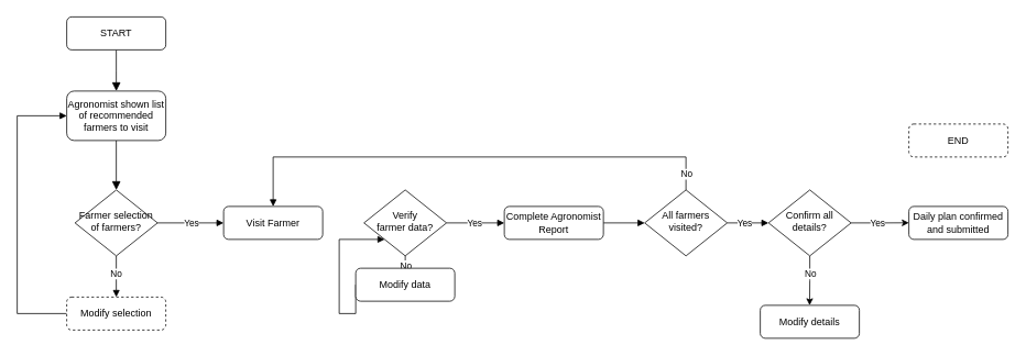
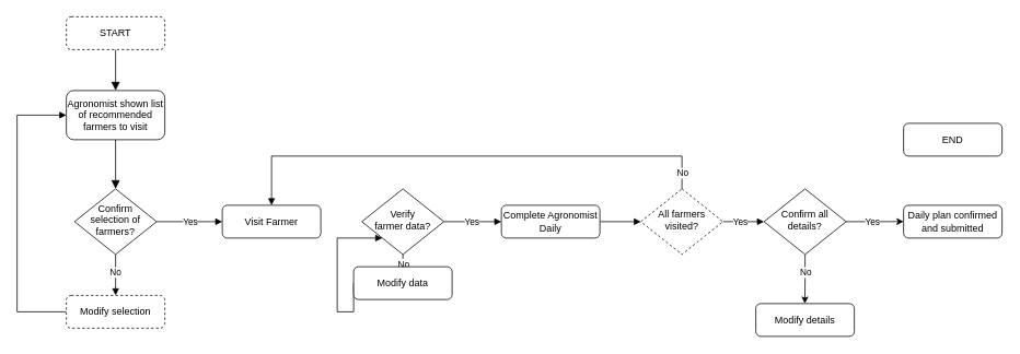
  <mxCell id="0" />
  <mxCell id="1" parent="0" />
  <mxCell id="2" value="" style="rounded=0;html=1;jettySize=auto;orthogonalLoop=1;fontSize=11;endArrow=block;endFill=1;endSize=8;strokeWidth=1;shadow=0;labelBackgroundColor=none;edgeStyle=orthogonalEdgeStyle;" edge="1" parent="1" source="3"><mxGeometry relative="1" as="geometry"><mxPoint x="140" y="110" as="targetPoint" /></mxGeometry></mxCell>
- <mxCell id="3" value="START" style="rounded=1;whiteSpace=wrap;html=1;fontSize=12;glass=0;strokeWidth=1;shadow=0;" vertex="1" parent="1"><mxGeometry x="80" y="20" width="120" height="40" as="geometry" /></mxCell>
+ <mxCell id="3" value="START" style="rounded=1;whiteSpace=wrap;html=1;fontSize=12;glass=0;strokeWidth=1;shadow=0;dashed=1;" vertex="1" parent="1"><mxGeometry x="80" y="20" width="120" height="40" as="geometry" /></mxCell>
  <mxCell id="4" value="" style="rounded=0;html=1;jettySize=auto;orthogonalLoop=1;fontSize=11;endArrow=block;endFill=1;endSize=8;strokeWidth=1;shadow=0;labelBackgroundColor=none;edgeStyle=orthogonalEdgeStyle;exitX=0.5;exitY=1;exitDx=0;exitDy=0;" edge="1" parent="1" source="13" target="9"><mxGeometry y="30" relative="1" as="geometry"><mxPoint as="offset" /><mxPoint x="140" y="190" as="sourcePoint" /></mxGeometry></mxCell>
  <mxCell id="5" style="edgeStyle=orthogonalEdgeStyle;rounded=0;orthogonalLoop=1;jettySize=auto;html=1;exitX=0.5;exitY=1;exitDx=0;exitDy=0;endArrow=block;endFill=1;" edge="1" parent="1" source="9" target="12"><mxGeometry relative="1" as="geometry" /></mxCell>
  <mxCell id="6" value="No" style="edgeLabel;html=1;align=center;verticalAlign=middle;resizable=0;points=[];" vertex="1" connectable="0" parent="5"><mxGeometry x="-0.16" y="-1" relative="1" as="geometry"><mxPoint as="offset" /></mxGeometry></mxCell>
  <mxCell id="7" style="edgeStyle=orthogonalEdgeStyle;rounded=0;orthogonalLoop=1;jettySize=auto;html=1;exitX=1;exitY=0.5;exitDx=0;exitDy=0;endArrow=block;endFill=1;" edge="1" parent="1" source="9" target="10"><mxGeometry relative="1" as="geometry" /></mxCell>
  <mxCell id="8" value="Yes" style="edgeLabel;html=1;align=center;verticalAlign=middle;resizable=0;points=[];" vertex="1" connectable="0" parent="7"><mxGeometry x="0.3" y="3" relative="1" as="geometry"><mxPoint x="-12" y="3" as="offset" /></mxGeometry></mxCell>
- <mxCell id="9" value="Farmer selection of farmers?" style="rhombus;whiteSpace=wrap;html=1;shadow=0;fontFamily=Helvetica;fontSize=12;align=center;strokeWidth=1;spacing=6;spacingTop=-4;" vertex="1" parent="1"><mxGeometry x="90" y="230" width="100" height="80" as="geometry" /></mxCell>
+ <mxCell id="9" value="Confirm selection of farmers?" style="rhombus;whiteSpace=wrap;html=1;shadow=0;fontFamily=Helvetica;fontSize=12;align=center;strokeWidth=1;spacing=6;spacingTop=-4;" vertex="1" parent="1"><mxGeometry x="90" y="230" width="100" height="80" as="geometry" /></mxCell>
  <mxCell id="10" value="Visit Farmer" style="rounded=1;whiteSpace=wrap;html=1;fontSize=12;glass=0;strokeWidth=1;shadow=0;" vertex="1" parent="1"><mxGeometry x="270" y="250" width="120" height="40" as="geometry" /></mxCell>
  <mxCell id="11" style="edgeStyle=orthogonalEdgeStyle;rounded=0;orthogonalLoop=1;jettySize=auto;html=1;entryX=0;entryY=0.5;entryDx=0;entryDy=0;exitX=0;exitY=0.5;exitDx=0;exitDy=0;endArrow=block;endFill=1;" edge="1" parent="1" source="12" target="13"><mxGeometry relative="1" as="geometry"><Array as="points"><mxPoint x="20" y="380" /><mxPoint x="20" y="140" /></Array></mxGeometry></mxCell>
  <mxCell id="12" value="Modify selection" style="rounded=1;whiteSpace=wrap;html=1;fontSize=12;glass=0;strokeWidth=1;shadow=0;dashed=1;" vertex="1" parent="1"><mxGeometry x="80" y="360" width="120" height="40" as="geometry" /></mxCell>
  <mxCell id="13" value="Agronomist shown list of recommended farmers to visit" style="rounded=1;whiteSpace=wrap;html=1;fontSize=12;glass=0;strokeWidth=1;shadow=0;" vertex="1" parent="1"><mxGeometry x="80" y="110" width="120" height="60" as="geometry" /></mxCell>
  <mxCell id="14" style="edgeStyle=orthogonalEdgeStyle;rounded=0;orthogonalLoop=1;jettySize=auto;html=1;exitX=0.5;exitY=1;exitDx=0;exitDy=0;entryX=0.5;entryY=0;entryDx=0;entryDy=0;endArrow=block;endFill=1;" edge="1" parent="1" source="18" target="20"><mxGeometry relative="1" as="geometry" /></mxCell>
  <mxCell id="15" value="No" style="edgeLabel;html=1;align=center;verticalAlign=middle;resizable=0;points=[];" vertex="1" connectable="0" parent="14"><mxGeometry x="-0.48" y="1" relative="1" as="geometry"><mxPoint x="-1" y="7" as="offset" /></mxGeometry></mxCell>
  <mxCell id="16" style="edgeStyle=orthogonalEdgeStyle;rounded=0;orthogonalLoop=1;jettySize=auto;html=1;exitX=1;exitY=0.5;exitDx=0;exitDy=0;entryX=0;entryY=0.5;entryDx=0;entryDy=0;endArrow=block;endFill=1;" edge="1" parent="1" source="18" target="22"><mxGeometry relative="1" as="geometry" /></mxCell>
  <mxCell id="17" value="Yes" style="edgeLabel;html=1;align=center;verticalAlign=middle;resizable=0;points=[];" vertex="1" connectable="0" parent="16"><mxGeometry x="-0.057" relative="1" as="geometry"><mxPoint as="offset" /></mxGeometry></mxCell>
  <mxCell id="18" value="&lt;div&gt;Verify &lt;br&gt;&lt;/div&gt;&lt;div&gt;farmer data?&lt;/div&gt;" style="rhombus;whiteSpace=wrap;html=1;shadow=0;fontFamily=Helvetica;fontSize=12;align=center;strokeWidth=1;spacing=6;spacingTop=-4;" vertex="1" parent="1"><mxGeometry x="440" y="230" width="100" height="80" as="geometry" /></mxCell>
  <mxCell id="19" style="edgeStyle=orthogonalEdgeStyle;rounded=0;orthogonalLoop=1;jettySize=auto;html=1;exitX=0;exitY=0.5;exitDx=0;exitDy=0;entryX=0;entryY=1;entryDx=0;entryDy=0;endArrow=block;endFill=1;" edge="1" parent="1" source="20" target="18"><mxGeometry relative="1" as="geometry"><Array as="points"><mxPoint x="410" y="380" /><mxPoint x="410" y="290" /></Array></mxGeometry></mxCell>
  <mxCell id="20" value="Modify data" style="rounded=1;whiteSpace=wrap;html=1;fontSize=12;glass=0;strokeWidth=1;shadow=0;" vertex="1" parent="1"><mxGeometry x="430" y="325" width="120" height="40" as="geometry" /></mxCell>
  <mxCell id="21" style="edgeStyle=orthogonalEdgeStyle;rounded=0;orthogonalLoop=1;jettySize=auto;html=1;exitX=1;exitY=0.5;exitDx=0;exitDy=0;endArrow=block;endFill=1;" edge="1" parent="1" source="22" target="27"><mxGeometry relative="1" as="geometry" /></mxCell>
- <mxCell id="22" value="Complete Agronomist Report" style="rounded=1;whiteSpace=wrap;html=1;fontSize=12;glass=0;strokeWidth=1;shadow=0;" vertex="1" parent="1"><mxGeometry x="610" y="250" width="120" height="40" as="geometry" /></mxCell>
+ <mxCell id="22" value="Complete Agronomist Daily" style="rounded=1;whiteSpace=wrap;html=1;fontSize=12;glass=0;strokeWidth=1;shadow=0;" vertex="1" parent="1"><mxGeometry x="610" y="250" width="120" height="40" as="geometry" /></mxCell>
  <mxCell id="23" style="edgeStyle=orthogonalEdgeStyle;rounded=0;orthogonalLoop=1;jettySize=auto;html=1;exitX=1;exitY=0.5;exitDx=0;exitDy=0;entryX=0;entryY=0.5;entryDx=0;entryDy=0;endArrow=block;endFill=1;" edge="1" parent="1" source="27" target="32"><mxGeometry relative="1" as="geometry" /></mxCell>
  <mxCell id="24" value="Yes" style="edgeLabel;html=1;align=center;verticalAlign=middle;resizable=0;points=[];" vertex="1" connectable="0" parent="23"><mxGeometry x="-0.303" y="4" relative="1" as="geometry"><mxPoint x="3" y="4" as="offset" /></mxGeometry></mxCell>
  <mxCell id="25" style="edgeStyle=orthogonalEdgeStyle;rounded=0;orthogonalLoop=1;jettySize=auto;html=1;exitX=0.5;exitY=0;exitDx=0;exitDy=0;entryX=0.5;entryY=0;entryDx=0;entryDy=0;endArrow=block;endFill=1;" edge="1" parent="1" source="27" target="10"><mxGeometry relative="1" as="geometry"><Array as="points"><mxPoint x="830" y="190" /><mxPoint x="330" y="190" /></Array></mxGeometry></mxCell>
  <mxCell id="26" value="No" style="edgeLabel;html=1;align=center;verticalAlign=middle;resizable=0;points=[];" vertex="1" connectable="0" parent="25"><mxGeometry x="-0.697" y="-3" relative="1" as="geometry"><mxPoint x="51" y="23" as="offset" /></mxGeometry></mxCell>
- <mxCell id="27" value="All farmers visited?" style="rhombus;whiteSpace=wrap;html=1;shadow=0;fontFamily=Helvetica;fontSize=12;align=center;strokeWidth=1;spacing=6;spacingTop=-4;" vertex="1" parent="1"><mxGeometry x="780" y="230" width="100" height="80" as="geometry" /></mxCell>
+ <mxCell id="27" value="All farmers visited?" style="rhombus;whiteSpace=wrap;html=1;shadow=0;fontFamily=Helvetica;fontSize=12;align=center;strokeWidth=1;spacing=6;spacingTop=-4;dashed=1;" vertex="1" parent="1"><mxGeometry x="780" y="230" width="100" height="80" as="geometry" /></mxCell>
  <mxCell id="28" style="edgeStyle=orthogonalEdgeStyle;rounded=0;orthogonalLoop=1;jettySize=auto;html=1;exitX=1;exitY=0.5;exitDx=0;exitDy=0;" edge="1" parent="1" source="32"><mxGeometry relative="1" as="geometry"><mxPoint x="1100" y="269.889" as="targetPoint" /></mxGeometry></mxCell>
  <mxCell id="29" value="Yes" style="edgeLabel;html=1;align=center;verticalAlign=middle;resizable=0;points=[];" vertex="1" connectable="0" parent="28"><mxGeometry x="-0.109" y="1" relative="1" as="geometry"><mxPoint as="offset" /></mxGeometry></mxCell>
  <mxCell id="30" style="edgeStyle=orthogonalEdgeStyle;rounded=0;orthogonalLoop=1;jettySize=auto;html=1;exitX=0.5;exitY=1;exitDx=0;exitDy=0;" edge="1" parent="1" source="32"><mxGeometry relative="1" as="geometry"><mxPoint x="979.778" y="370" as="targetPoint" /></mxGeometry></mxCell>
  <mxCell id="31" value="No" style="edgeLabel;html=1;align=center;verticalAlign=middle;resizable=0;points=[];" vertex="1" connectable="0" parent="30"><mxGeometry x="-0.299" y="4" relative="1" as="geometry"><mxPoint x="-4" as="offset" /></mxGeometry></mxCell>
  <mxCell id="32" value="Confirm all details?" style="rhombus;whiteSpace=wrap;html=1;shadow=0;fontFamily=Helvetica;fontSize=12;align=center;strokeWidth=1;spacing=6;spacingTop=-4;" vertex="1" parent="1"><mxGeometry x="930" y="230" width="100" height="80" as="geometry" /></mxCell>
  <mxCell id="33" value="Modify details" style="rounded=1;whiteSpace=wrap;html=1;fontSize=12;glass=0;strokeWidth=1;shadow=0;" vertex="1" parent="1"><mxGeometry x="920" y="370" width="120" height="40" as="geometry" /></mxCell>
  <mxCell id="34" value="Daily plan confirmed and submitted" style="rounded=1;whiteSpace=wrap;html=1;fontSize=12;glass=0;strokeWidth=1;shadow=0;" vertex="1" parent="1"><mxGeometry x="1100" y="250" width="120" height="40" as="geometry" /></mxCell>
- <mxCell id="35" value="END" style="rounded=1;whiteSpace=wrap;html=1;fontSize=12;glass=0;strokeWidth=1;shadow=0;dashed=1;" vertex="1" parent="1"><mxGeometry x="1100" y="150" width="120" height="40" as="geometry" /></mxCell>
+ <mxCell id="35" value="END" style="rounded=1;whiteSpace=wrap;html=1;fontSize=12;glass=0;strokeWidth=1;shadow=0;" vertex="1" parent="1"><mxGeometry x="1100" y="150" width="120" height="40" as="geometry" /></mxCell>
